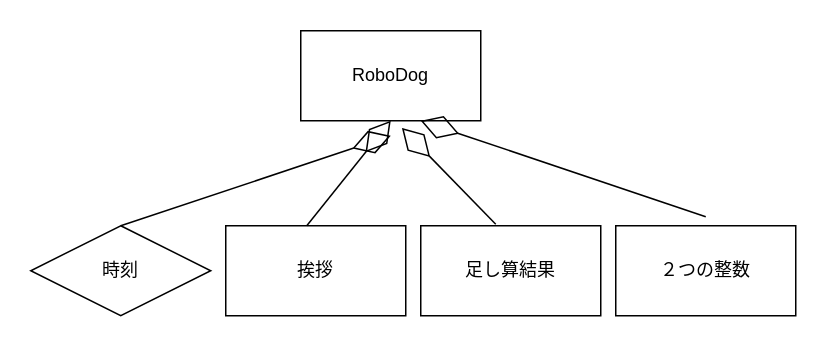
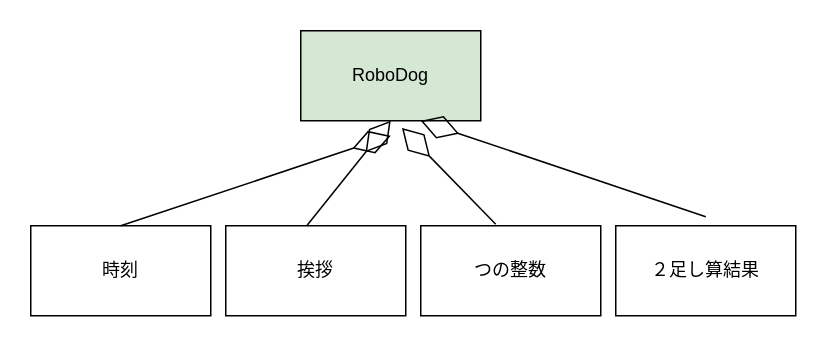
  <mxCell id="0" />
  <mxCell id="1" parent="0" />
- <mxCell id="2" value="RoboDog" style="rounded=0;whiteSpace=wrap;html=1;" vertex="1" parent="1"><mxGeometry x="200" y="20" width="120" height="60" as="geometry" /></mxCell>
- <mxCell id="3" value="時刻" style="rhombus;whiteSpace=wrap;html=1;" vertex="1" parent="1"><mxGeometry x="20" y="150" width="120" height="60" as="geometry" /></mxCell>
+ <mxCell id="2" value="RoboDog" style="rounded=0;whiteSpace=wrap;html=1;fillColor=#d5e8d4;" vertex="1" parent="1"><mxGeometry x="200" y="20" width="120" height="60" as="geometry" /></mxCell>
+ <mxCell id="3" value="時刻" style="rounded=0;whiteSpace=wrap;html=1;" vertex="1" parent="1"><mxGeometry x="20" y="150" width="120" height="60" as="geometry" /></mxCell>
  <mxCell id="4" value="挨拶" style="rounded=0;whiteSpace=wrap;html=1;" vertex="1" parent="1"><mxGeometry x="150" y="150" width="120" height="60" as="geometry" /></mxCell>
- <mxCell id="5" value="足し算結果" style="rounded=0;whiteSpace=wrap;html=1;" vertex="1" parent="1"><mxGeometry x="280" y="150" width="120" height="60" as="geometry" /></mxCell>
- <mxCell id="6" value="２つの整数" style="rounded=0;whiteSpace=wrap;html=1;" vertex="1" parent="1"><mxGeometry x="410" y="150" width="120" height="60" as="geometry" /></mxCell>
+ <mxCell id="5" value="つの整数" style="rounded=0;whiteSpace=wrap;html=1;" vertex="1" parent="1"><mxGeometry x="280" y="150" width="120" height="60" as="geometry" /></mxCell>
+ <mxCell id="6" value="２足し算結果" style="rounded=0;whiteSpace=wrap;html=1;" vertex="1" parent="1"><mxGeometry x="410" y="150" width="120" height="60" as="geometry" /></mxCell>
  <mxCell id="7" value="" style="endArrow=diamondThin;endFill=0;endSize=24;html=1;exitX=0.5;exitY=0;exitDx=0;exitDy=0;" edge="1" parent="1" source="3"><mxGeometry width="160" relative="1" as="geometry"><mxPoint x="-40" y="160" as="sourcePoint" /><mxPoint x="260" y="90" as="targetPoint" /></mxGeometry></mxCell>
  <mxCell id="8" value="" style="endArrow=diamondThin;endFill=0;endSize=24;html=1;exitX=0.5;exitY=0;exitDx=0;exitDy=0;entryX=0.5;entryY=1;entryDx=0;entryDy=0;" edge="1" parent="1" target="2"><mxGeometry width="160" relative="1" as="geometry"><mxPoint x="204" y="150" as="sourcePoint" /><mxPoint x="384" y="90" as="targetPoint" /></mxGeometry></mxCell>
  <mxCell id="9" value="" style="endArrow=diamondThin;endFill=0;endSize=24;html=1;entryX=0.562;entryY=1.08;entryDx=0;entryDy=0;entryPerimeter=0;" edge="1" parent="1" target="2"><mxGeometry width="160" relative="1" as="geometry"><mxPoint x="330" y="149" as="sourcePoint" /><mxPoint x="490" y="149" as="targetPoint" /></mxGeometry></mxCell>
  <mxCell id="10" value="" style="endArrow=diamondThin;endFill=0;endSize=24;html=1;entryX=0.562;entryY=1.08;entryDx=0;entryDy=0;entryPerimeter=0;" edge="1" parent="1"><mxGeometry width="160" relative="1" as="geometry"><mxPoint x="470" y="144" as="sourcePoint" /><mxPoint x="280" y="80" as="targetPoint" /></mxGeometry></mxCell>
